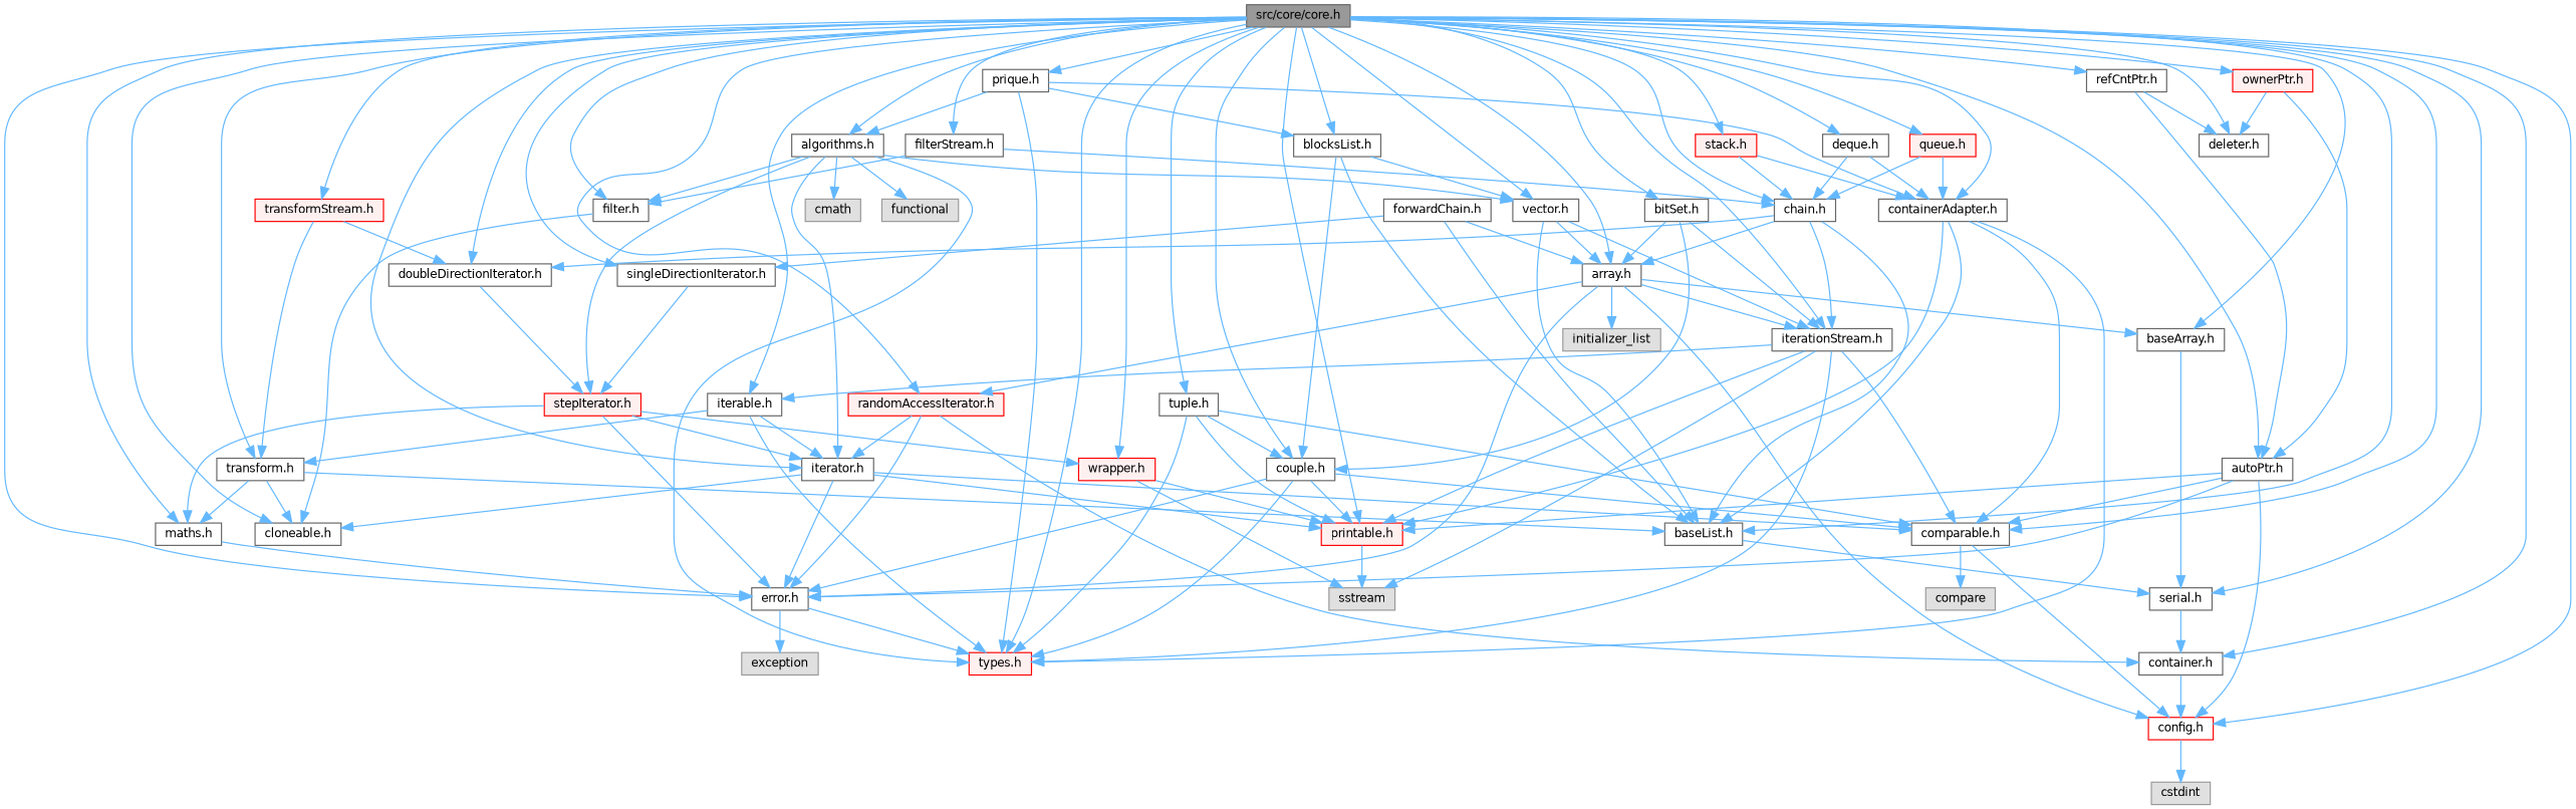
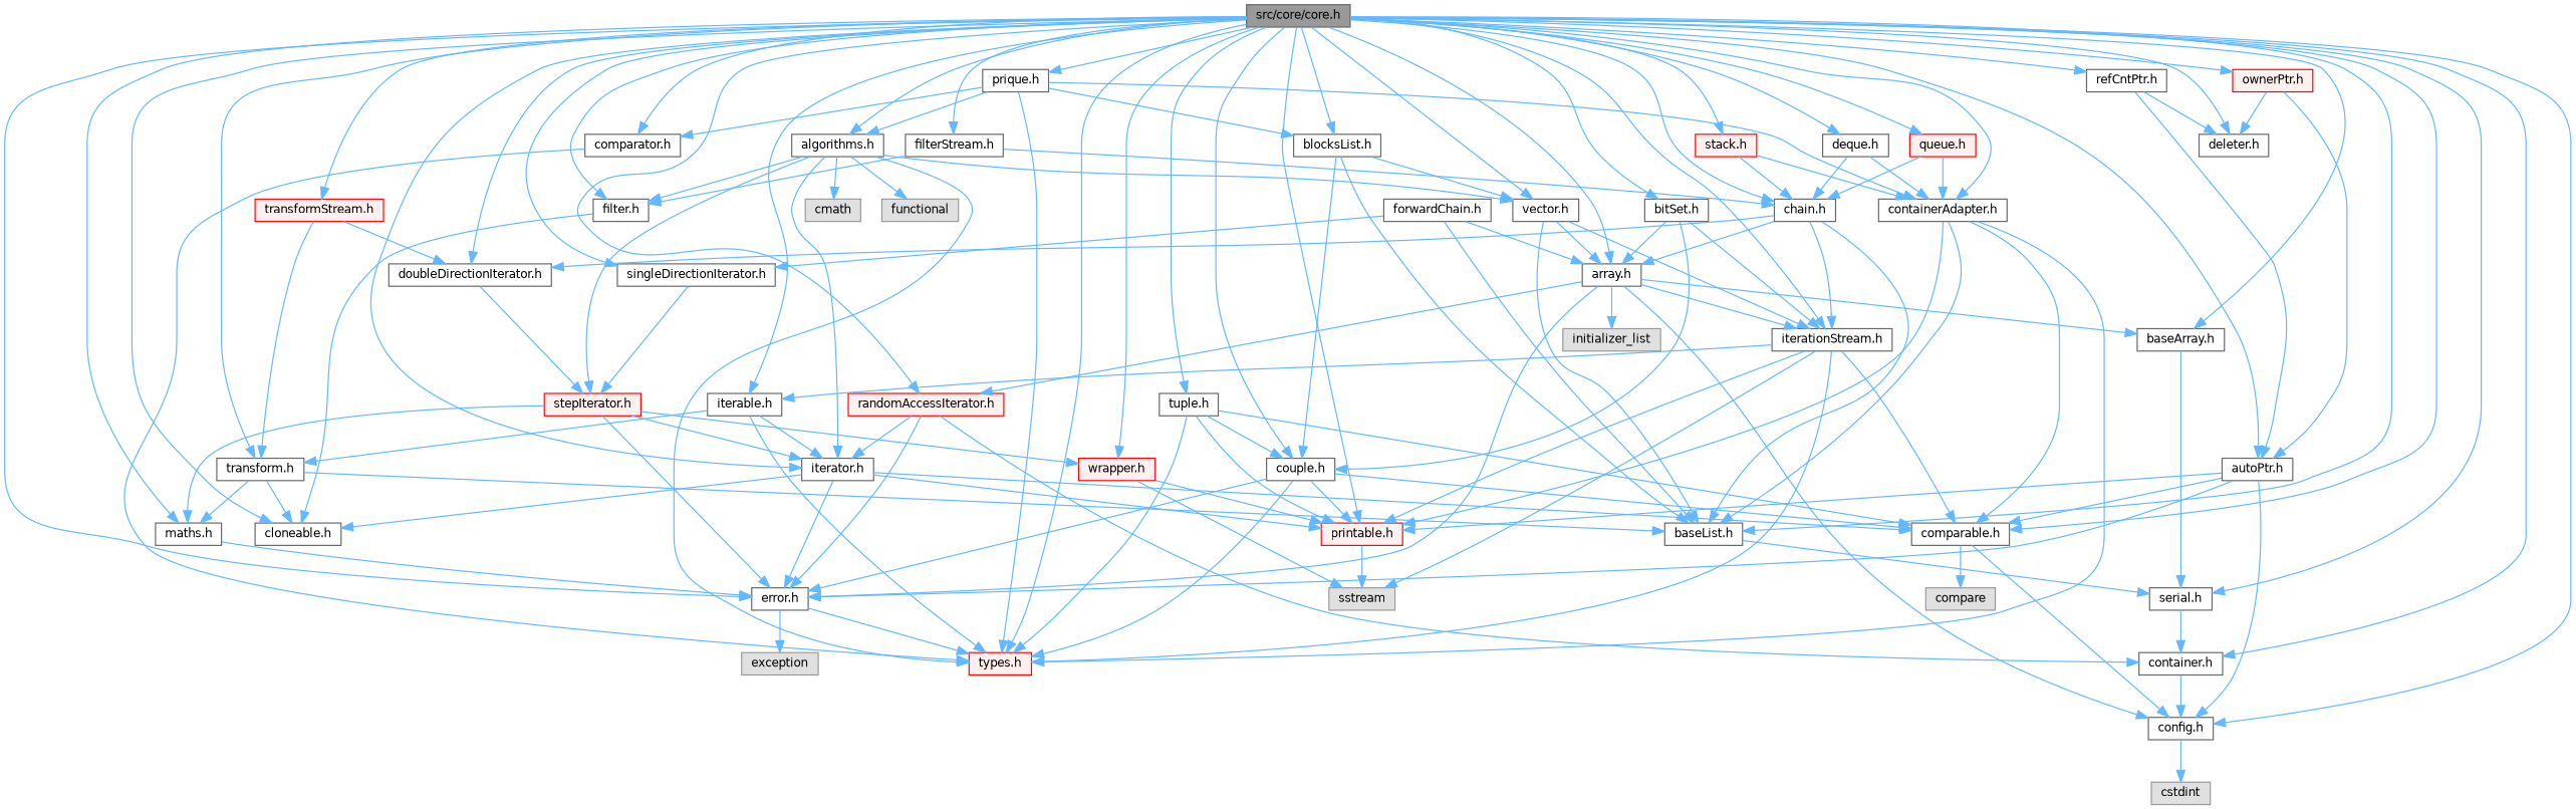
  digraph {
    node [color=grey40 fillcolor=white fontname=Helvetica fontsize=10 shape=box style=filled]
    edge [color=steelblue1 fontname=Helvetica fontsize=10 labelfontname=Helvetica labelfontsize=10 style=solid]
    n1 [color=gray40 fillcolor=grey60 fontcolor=black height=0.2 label="src/core/core.h" width=0.4]
    n2 [height=0.2 label="algorithms.h" width=0.4]
    n3 [height=0.2 label="vector.h" width=0.4]
    n4 [height=0.2 label="baseList.h" width=0.4]
    n5 [height=0.2 label="serial.h" width=0.4]
    n6 [height=0.2 label="container.h" width=0.4]
-   n7 [color=red height=0.2 label="config.h" width=0.4]
+   n7 [height=0.2 label="config.h" width=0.4]
    n8 [height=0.2 label="iterationStream.h" width=0.4]
    n9 [height=0.2 label="comparable.h" width=0.4]
    n10 [color=red fillcolor="#FFF0F0" height=0.2 label="printable.h" width=0.4]
    n11 [height=0.2 label="iterable.h" width=0.4]
    n12 [height=0.2 label="transform.h" width=0.4]
    n13 [height=0.2 label="cloneable.h" width=0.4]
    n14 [height=0.2 label="maths.h" width=0.4]
    n15 [height=0.2 label="error.h" width=0.4]
    n16 [color=red fillcolor="#FFF0F0" height=0.2 label="types.h" width=0.4]
    n17 [height=0.2 label="iterator.h" width=0.4]
    n18 [height=0.2 label="array.h" width=0.4]
    n19 [height=0.2 label="baseArray.h" width=0.4]
    n20 [color=red fillcolor="#FFF0F0" height=0.2 label="randomAccessIterator.h" width=0.4]
    n21 [height=0.2 label="filter.h" width=0.4]
    n22 [height=0.2 label="autoPtr.h" width=0.4]
    n23 [height=0.2 label="bitSet.h" width=0.4]
    n24 [height=0.2 label="couple.h" width=0.4]
    n25 [height=0.2 label="blocksList.h" width=0.4]
    n26 [height=0.2 label="chain.h" width=0.4]
    n27 [height=0.2 label="doubleDirectionIterator.h" width=0.4]
    n28 [color=red fillcolor="#FFF0F0" height=0.2 label="wrapper.h" width=0.4]
+   n29 [height=0.2 label="comparator.h" width=0.4]
    n30 [height=0.2 label="containerAdapter.h" width=0.4]
    n31 [height=0.2 label="deleter.h" width=0.4]
    n32 [height=0.2 label="deque.h" width=0.4]
    n33 [height=0.2 label="filterStream.h" width=0.4]
    n34 [height=0.2 label="singleDirectionIterator.h" width=0.4]
    n35 [color=red fillcolor="#FFF0F0" height=0.2 label="ownerPtr.h" width=0.4]
    n36 [height=0.2 label="prique.h" width=0.4]
    n37 [color=red fillcolor="#FFF0F0" height=0.2 label="queue.h" width=0.4]
    n38 [height=0.2 label="refCntPtr.h" width=0.4]
    n39 [color=red fillcolor="#FFF0F0" height=0.2 label="stack.h" width=0.4]
    n40 [color=red fillcolor="#FFF0F0" height=0.2 label="transformStream.h" width=0.4]
    n41 [height=0.2 label="tuple.h" width=0.4]
    n42 [color=red fillcolor="#FFF0F0" height=0.2 label="stepIterator.h" width=0.4]
    n43 [color=grey60 fillcolor="#E0E0E0" height=0.2 label=functional width=0.4]
    n44 [color=grey60 fillcolor="#E0E0E0" height=0.2 label=cmath width=0.4]
    n45 [color=grey60 fillcolor="#E0E0E0" height=0.2 label=cstdint width=0.4]
    n46 [color=grey60 fillcolor="#E0E0E0" height=0.2 label=sstream width=0.4]
    n47 [color=grey60 fillcolor="#E0E0E0" height=0.2 label=compare width=0.4]
    n48 [color=grey60 fillcolor="#E0E0E0" height=0.2 label=exception width=0.4]
    n49 [color=grey60 fillcolor="#E0E0E0" height=0.2 label=initializer_list width=0.4]
    n50 [height=0.2 label="forwardChain.h" width=0.4]
    n1 -> n2
    n1 -> n3
    n1 -> n4
    n1 -> n5
    n1 -> n6
    n1 -> n7
    n1 -> n8
    n1 -> n9
    n1 -> n10
    n1 -> n11
    n1 -> n12
    n1 -> n13
    n1 -> n14
    n1 -> n15
    n1 -> n16
    n1 -> n17
    n1 -> n18
    n1 -> n19
    n1 -> n20
    n1 -> n21
    n1 -> n22
    n1 -> n23
    n1 -> n24
    n1 -> n25
    n1 -> n26
    n1 -> n27
    n1 -> n28
+   n1 -> n29
    n1 -> n30
    n1 -> n31
    n1 -> n32
    n1 -> n33
    n1 -> n34
    n1 -> n35
    n1 -> n36
    n1 -> n37
    n1 -> n38
    n1 -> n39
    n1 -> n40
    n1 -> n41
    n2 -> n3
    n2 -> n16
    n2 -> n17
    n2 -> n21
    n2 -> n42
    n2 -> n43
    n2 -> n44
    n3 -> n4
    n3 -> n8
    n3 -> n18
    n4 -> n5
    n5 -> n6
    n6 -> n7
    n7 -> n45
    n8 -> n9
    n8 -> n10
    n8 -> n11
    n8 -> n16
    n8 -> n46
    n9 -> n7
    n9 -> n47
    n10 -> n46
    n11 -> n12
    n11 -> n16
    n11 -> n17
    n12 -> n4
    n12 -> n13
    n12 -> n14
    n14 -> n15
    n15 -> n16
    n15 -> n48
    n17 -> n9
    n17 -> n10
    n17 -> n13
    n17 -> n15
    n18 -> n7
    n18 -> n8
    n18 -> n15
    n18 -> n19
    n18 -> n20
    n18 -> n49
    n19 -> n5
    n20 -> n6
    n20 -> n15
    n20 -> n17
    n21 -> n13
    n22 -> n7
    n22 -> n9
    n22 -> n10
    n22 -> n15
    n23 -> n8
    n23 -> n18
    n23 -> n24
    n24 -> n9
    n24 -> n10
    n24 -> n15
    n24 -> n16
    n25 -> n3
    n25 -> n4
    n25 -> n24
    n26 -> n4
    n26 -> n8
    n26 -> n18
    n26 -> n27
    n27 -> n42
    n28 -> n10
    n28 -> n46
+   n29 -> n16
    n30 -> n4
    n30 -> n9
    n30 -> n10
    n30 -> n16
    n32 -> n26
    n32 -> n30
    n33 -> n21
    n33 -> n26
    n34 -> n42
    n35 -> n22
    n35 -> n31
    n36 -> n2
    n36 -> n16
    n36 -> n25
+   n36 -> n29
    n36 -> n30
    n37 -> n26
    n37 -> n30
    n38 -> n22
    n38 -> n31
    n39 -> n26
    n39 -> n30
    n40 -> n12
    n40 -> n27
    n41 -> n9
    n41 -> n10
    n41 -> n16
    n41 -> n24
    n42 -> n14
    n42 -> n15
    n42 -> n17
    n42 -> n28
    n50 -> n4
    n50 -> n18
    n50 -> n34
  }
